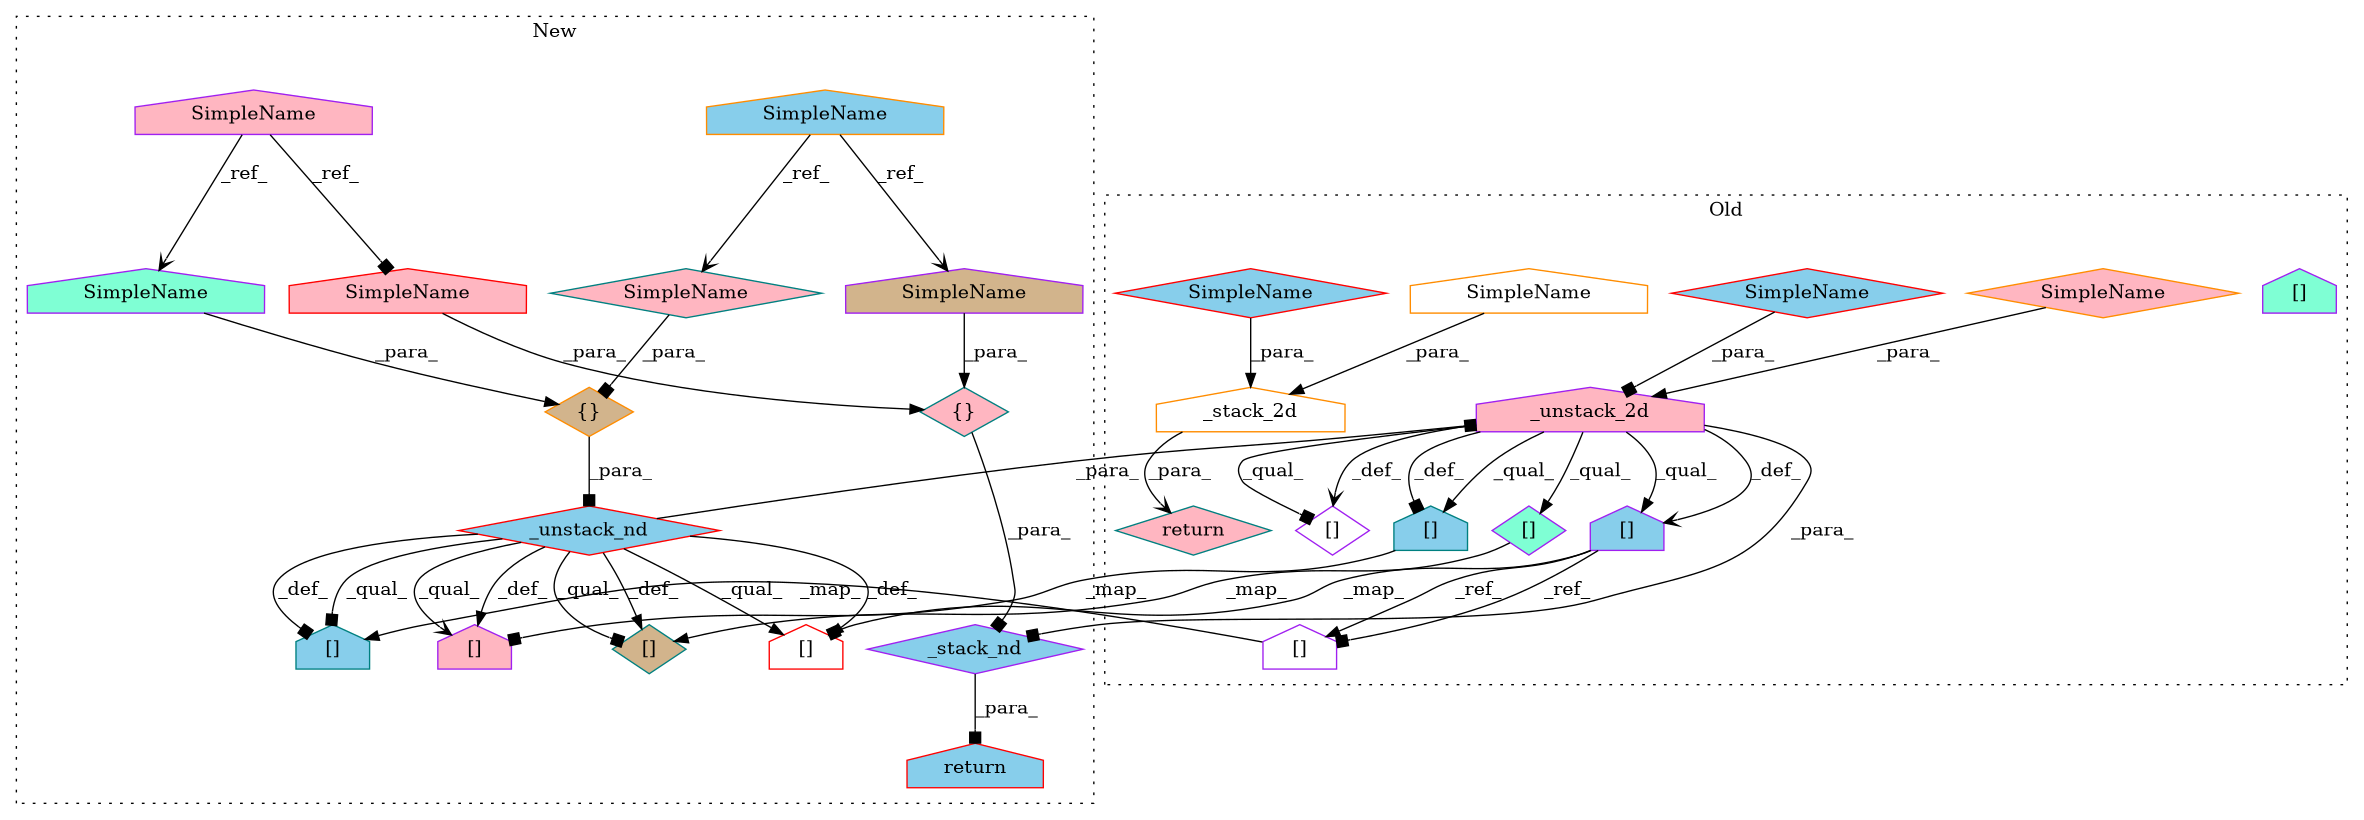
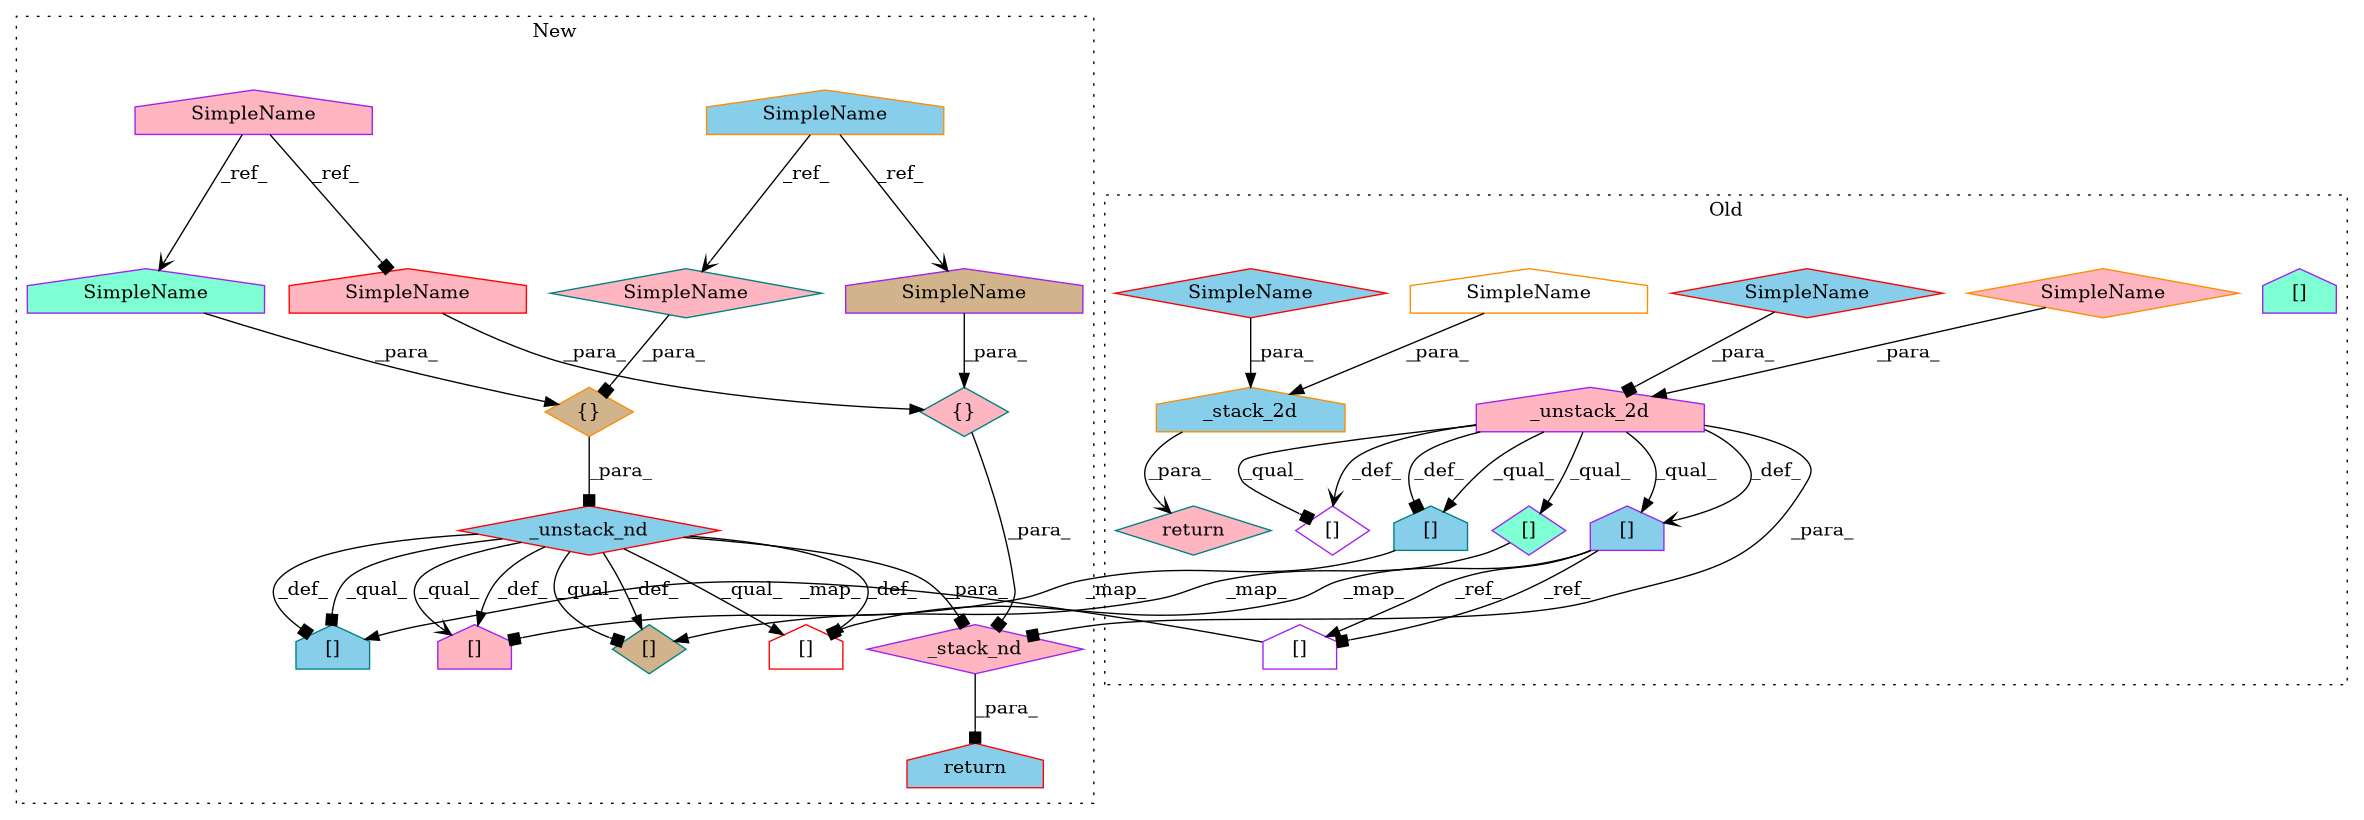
  digraph {
    node [a=2 color=purple fillcolor=skyblue l=8 s="20599,20610" shape=house style=filled]
    edge [arrowhead=normal]
-   n1 [a=32 color=darkorange fillcolor=white l="10,1" label=_stack_2d s="21020,21054"]
+   n1 [a=32 color=darkorange l="10,1" label=_stack_2d s="21020,21054"]
    n2 [a=32 fillcolor=lightpink l="12,1" label=_unstack_2d s="20173,20210"]
    n3 [l="21,1" label="[]" s="20820,20842"]
    n4 [fillcolor=aquamarine l="10,1" label="[]" shape=diamond]
    n5 [fillcolor=aquamarine l="21,1" label="[]" s="20867,20895"]
    n6 [a=41 color=teal fillcolor=lightpink l=7 label=return s=21013 shape=diamond]
    n7 [fillcolor=white l="10,1" label="[]" shape=diamond]
    n8 [color=teal l="10,1" label="[]" s="20635,20652"]
    n9 [a=42 color=darkorange fillcolor=white label=SimpleName s=21037]
    n10 [a=42 color=darkorange fillcolor=lightpink label=SimpleName s=20193 shape=diamond]
    n11 [a=42 color=red label=SimpleName s=20202 shape=diamond]
    n12 [a=42 color=red label=SimpleName s=21046 shape=diamond]
    n13 [fillcolor=white l="21,1" label="[]" s="20867,20895"]
-   n14 [a=32 l="10,1" label=_stack_nd s="21095,21140" shape=diamond]
+   n14 [a=32 fillcolor=lightpink l="10,1" label=_stack_nd s="21095,21140" shape=diamond]
    n15 [a=4 color=teal fillcolor=lightpink l="1,1" label="{}" s="21121,21139" shape=diamond]
    n16 [a=42 color=darkorange label=SimpleName s=19954]
    n17 [a=4 color=darkorange fillcolor=tan l="1,1" label="{}" s="20266,20284" shape=diamond]
    n18 [color=red fillcolor=white l="21,1" label="[]" s="20895,20917"]
    n19 [a=32 color=red l="12,1" label=_unstack_nd s="20237,20285" shape=diamond]
    n20 [color=teal fillcolor=tan l="10,1" label="[]" s="20674,20685" shape=diamond]
    n21 [a=42 fillcolor=lightpink label=SimpleName s=20020]
    n22 [color=teal l="21,1" label="[]" s="20942,20970"]
    n23 [a=41 color=red l=7 label=return s=21088]
    n24 [fillcolor=lightpink l="10,1" label="[]" s="20710,20727"]
    n25 [a=42 color=teal fillcolor=lightpink label=SimpleName s=20276 shape=diamond]
    n26 [a=42 fillcolor=tan label=SimpleName s=21131]
    n27 [a=42 color=red fillcolor=lightpink label=SimpleName s=21122]
    n28 [a=42 fillcolor=aquamarine label=SimpleName s=20267]
    subgraph cluster_1 {
      label=Old
      style=dotted
      n1
      n2
      n3
      n4
      n5
      n6
      n7
      n8
      n9
      n10
      n11
      n12
      n13
    }
    subgraph cluster_2 {
      label=New
      style=dotted
      n14
      n15
      n16
      n17
      n18
      n19
      n20
      n21
      n22
      n23
      n24
      n25
      n26
      n27
      n28
    }
    n1 -> n6 [arrowhead=vee label=_para_]
    n2 -> n3 [arrowhead=vee label=_def_]
    n2 -> n3 [label=_qual_]
    n2 -> n4 [label=_qual_]
    n2 -> n7 [arrowhead=box label=_qual_]
    n2 -> n7 [arrowhead=vee label=_def_]
    n2 -> n8 [label=_qual_]
    n2 -> n8 [arrowhead=box label=_def_]
    n2 -> n14 [arrowhead=box label=_para_]
    n3 -> n13 [label=_ref_]
    n3 -> n13 [arrowhead=box label=_ref_]
    n3 -> n18 [arrowhead=box label=_map_]
    n4 -> n20 [label=_map_]
    n8 -> n24 [arrowhead=box label=_map_]
    n9 -> n1 [label=_para_]
    n10 -> n2 [label=_para_]
    n11 -> n2 [arrowhead=box label=_para_]
    n12 -> n1 [label=_para_]
    n13 -> n22 [label=_map_]
    n14 -> n23 [arrowhead=box label=_para_]
    n15 -> n14 [arrowhead=box label=_para_]
    n16 -> n25 [arrowhead=vee label=_ref_]
    n16 -> n26 [arrowhead=vee label=_ref_]
    n17 -> n19 [arrowhead=box label=_para_]
-   n19 -> n2 [arrowhead=box label=_para_]
+   n19 -> n14 [arrowhead=box label=_para_]
    n19 -> n18 [label=_qual_]
    n19 -> n18 [label=_def_]
    n19 -> n20 [arrowhead=box label=_qual_]
    n19 -> n20 [label=_def_]
    n19 -> n22 [arrowhead=box label=_qual_]
    n19 -> n22 [arrowhead=box label=_def_]
    n19 -> n24 [label=_def_]
    n19 -> n24 [arrowhead=vee label=_qual_]
    n21 -> n27 [arrowhead=box label=_ref_]
    n21 -> n28 [arrowhead=vee label=_ref_]
    n25 -> n17 [arrowhead=box label=_para_]
    n26 -> n15 [label=_para_]
    n27 -> n15 [label=_para_]
    n28 -> n17 [label=_para_]
  }
